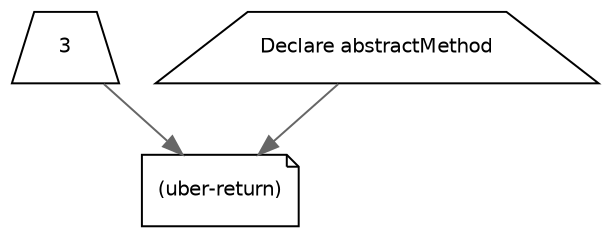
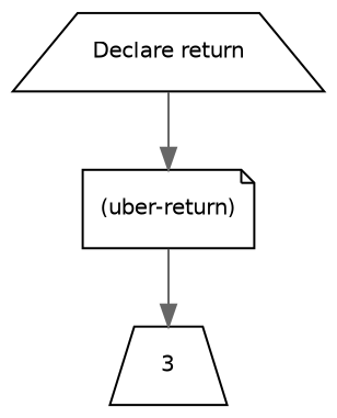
  digraph {
    node [fontname=Helvetica fontsize=10 shape=trapezium]
    edge [color=gray40]
    n1 [label="(uber-return)" shape=note]
    3
-   n3 [label="Declare abstractMethod"]
-   3 -> n1
+   n3 [label="Declare return"]
+   n1 -> 3
    n3 -> n1
  }
